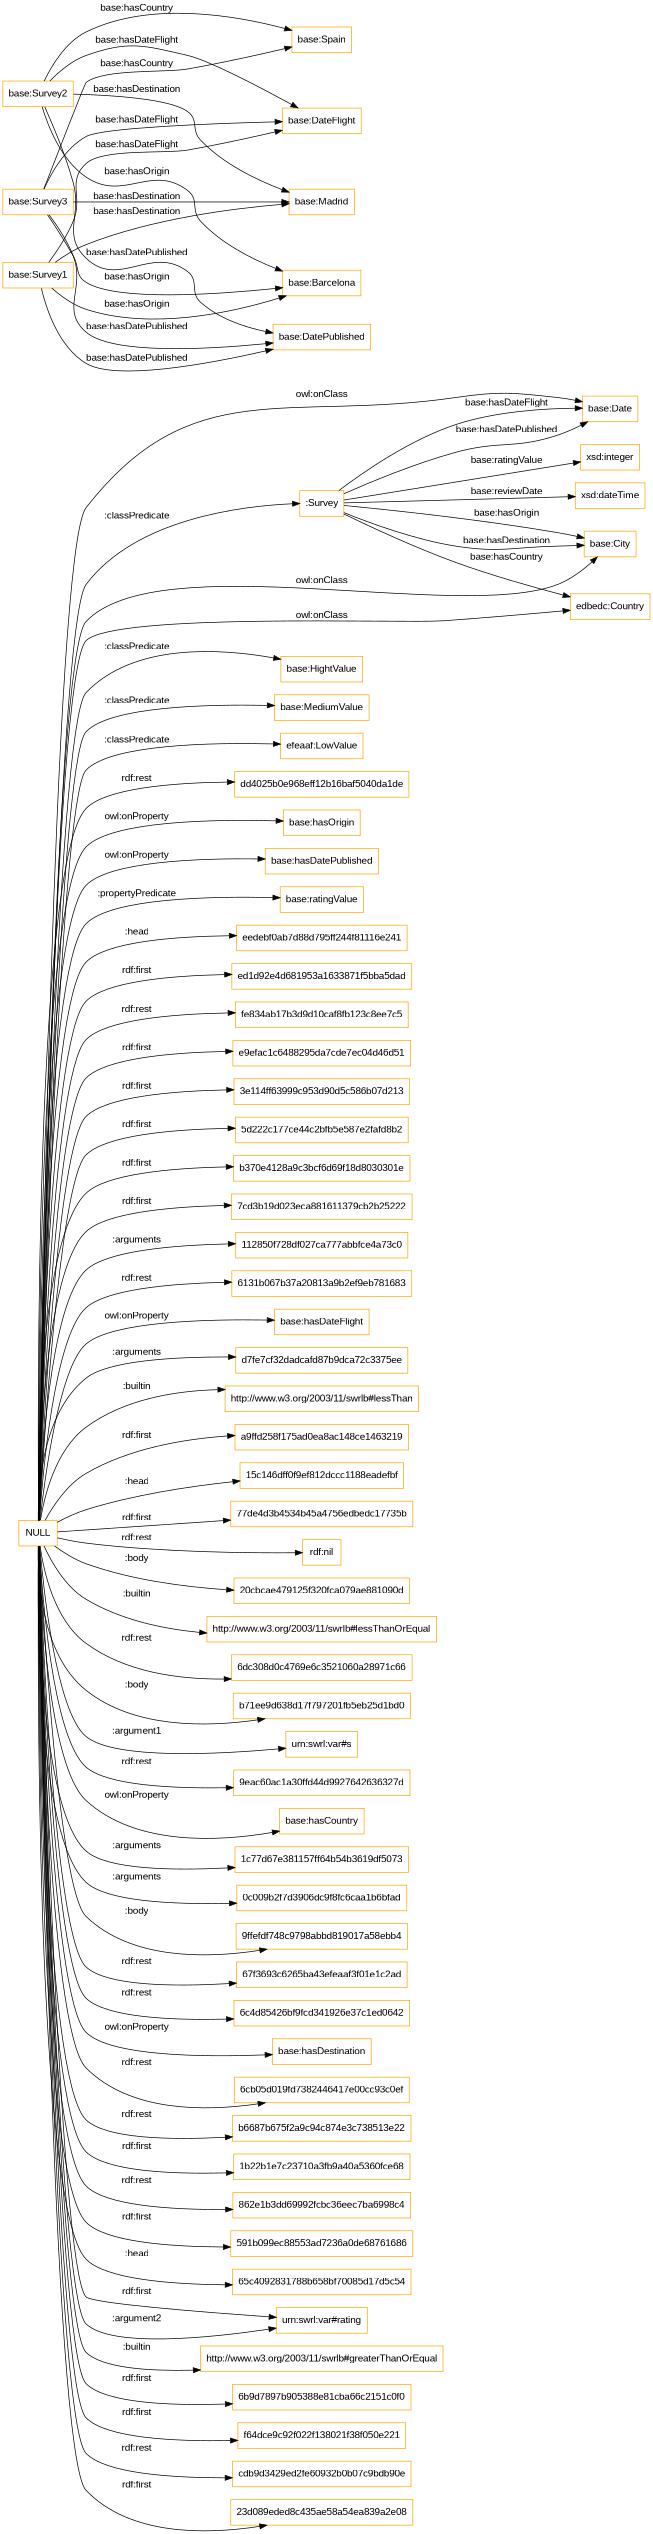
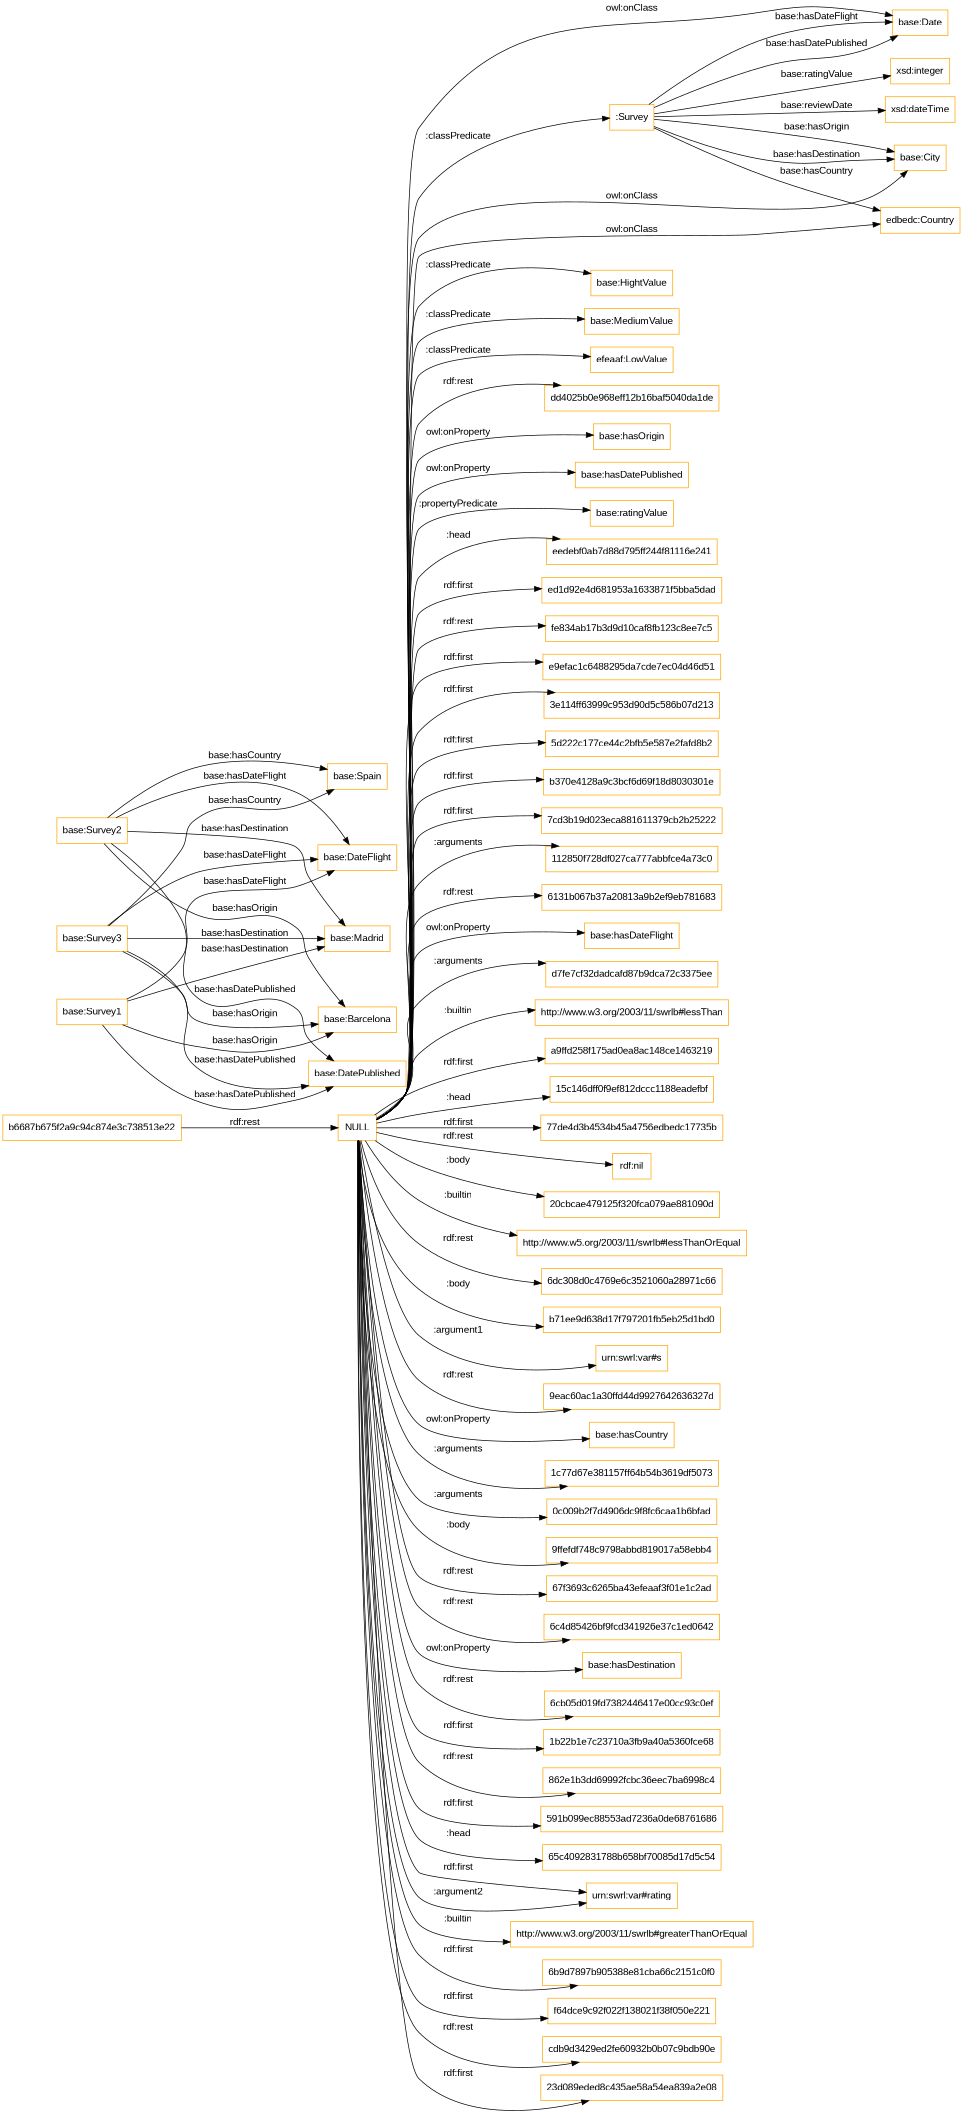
  digraph {
    fontname="Liberation Sans"
    rankdir=LR
    node [color=orange fontname="Liberation Sans" shape=rectangle]
    edge [fontname="Liberation Sans"]
    ":Survey"
    "base:City"
    n3 [label="edbedc:Country"]
    "base:Date"
    "xsd:integer"
    "xsd:dateTime"
    "base:Survey2"
    "base:DatePublished"
    "base:Spain"
    "base:Barcelona"
    "base:DateFlight"
    "base:Madrid"
    "base:Survey3"
    NULL
    "base:HightValue"
    "base:MediumValue"
    n17 [label="efeaaf:LowValue"]
    dd4025b0e968eff12b16baf5040da1de
    "base:hasOrigin"
    "base:hasDatePublished"
    "base:ratingValue"
    eedebf0ab7d88d795ff244f81116e241
    ed1d92e4d681953a1633871f5bba5dad
    fe834ab17b3d9d10caf8fb123c8ee7c5
    e9efac1c6488295da7cde7ec04d46d51
    "3e114ff63999c953d90d5c586b07d213"
    "5d222c177ce44c2bfb5e587e2fafd8b2"
    b370e4128a9c3bcf6d69f18d8030301e
    "7cd3b19d023eca881611379cb2b25222"
    "112850f728df027ca777abbfce4a73c0"
    "6131b067b37a20813a9b2ef9eb781683"
    "base:hasDateFlight"
    d7fe7cf32dadcafd87b9dca72c3375ee
    "http://www.w3.org/2003/11/swrlb#lessThan"
    a9ffd258f175ad0ea8ac148ce1463219
    "15c146dff0f9ef812dccc1188eadefbf"
    "77de4d3b4534b45a4756edbedc17735b"
    "rdf:nil"
    "20cbcae479125f320fca079ae881090d"
-   "http://www.w3.org/2003/11/swrlb#lessThanOrEqual"
+   "http://www.w3.org/2003/11/swrlb#lessThanOrEqual" [label="http://www.w5.org/2003/11/swrlb#lessThanOrEqual"]
    "6dc308d0c4769e6c3521060a28971c66"
    b71ee9d638d17f797201fb5eb25d1bd0
    "urn:swrl:var#s"
    "9eac60ac1a30ffd44d9927642636327d"
    "base:hasCountry"
    "1c77d67e381157ff64b54b3619df5073"
-   "0c009b2f7d3906dc9f8fc6caa1b6bfad"
+   "0c009b2f7d3906dc9f8fc6caa1b6bfad" [label="0c009b2f7d4906dc9f8fc6caa1b6bfad"]
    "9ffefdf748c9798abbd819017a58ebb4"
    "67f3693c6265ba43efeaaf3f01e1c2ad"
    "6c4d85426bf9fcd341926e37c1ed0642"
    "base:hasDestination"
    "6cb05d019fd7382446417e00cc93c0ef"
    b6687b675f2a9c94c874e3c738513e22
    "1b22b1e7c23710a3fb9a40a5360fce68"
    "862e1b3dd69992fcbc36eec7ba6998c4"
    "591b099ec88553ad7236a0de68761686"
    "65c4092831788b658bf70085d17d5c54"
    "urn:swrl:var#rating"
    "http://www.w3.org/2003/11/swrlb#greaterThanOrEqual"
    "6b9d7897b905388e81cba66c2151c0f0"
    f64dce9c92f022f138021f38f050e221
    cdb9d3429ed2fe60932b0b07c9bdb90e
    "23d089eded8c435ae58a54ea839a2e08"
    "base:Survey1"
    ":Survey" -> "base:City" [label="base:hasOrigin"]
    ":Survey" -> "base:City" [label="base:hasDestination"]
    ":Survey" -> n3 [label="base:hasCountry"]
    ":Survey" -> "base:Date" [label="base:hasDatePublished"]
    ":Survey" -> "base:Date" [label="base:hasDateFlight"]
    ":Survey" -> "xsd:integer" [label="base:ratingValue"]
    ":Survey" -> "xsd:dateTime" [label="base:reviewDate"]
    "base:Survey2" -> "base:DatePublished" [label="base:hasDatePublished"]
    "base:Survey2" -> "base:Spain" [label="base:hasCountry"]
    "base:Survey2" -> "base:Barcelona" [label="base:hasOrigin"]
    "base:Survey2" -> "base:DateFlight" [label="base:hasDateFlight"]
    "base:Survey2" -> "base:Madrid" [label="base:hasDestination"]
    "base:Survey3" -> "base:DatePublished" [label="base:hasDatePublished"]
    "base:Survey3" -> "base:Spain" [label="base:hasCountry"]
    "base:Survey3" -> "base:Barcelona" [label="base:hasOrigin"]
    "base:Survey3" -> "base:DateFlight" [label="base:hasDateFlight"]
    "base:Survey3" -> "base:Madrid" [label="base:hasDestination"]
    NULL -> ":Survey" [label=":classPredicate"]
    NULL -> "base:City" [label="owl:onClass"]
    NULL -> n3 [label="owl:onClass"]
    NULL -> "base:Date" [label="owl:onClass"]
    NULL -> "base:HightValue" [label=":classPredicate"]
    NULL -> "base:MediumValue" [label=":classPredicate"]
    NULL -> n17 [label=":classPredicate"]
    NULL -> dd4025b0e968eff12b16baf5040da1de [label="rdf:rest"]
    NULL -> "base:hasOrigin" [label="owl:onProperty"]
    NULL -> "base:hasDatePublished" [label="owl:onProperty"]
    NULL -> "base:ratingValue" [label=":propertyPredicate"]
    NULL -> eedebf0ab7d88d795ff244f81116e241 [label=":head"]
    NULL -> ed1d92e4d681953a1633871f5bba5dad [label="rdf:first"]
    NULL -> fe834ab17b3d9d10caf8fb123c8ee7c5 [label="rdf:rest"]
    NULL -> e9efac1c6488295da7cde7ec04d46d51 [label="rdf:first"]
    NULL -> "3e114ff63999c953d90d5c586b07d213" [label="rdf:first"]
    NULL -> "5d222c177ce44c2bfb5e587e2fafd8b2" [label="rdf:first"]
    NULL -> b370e4128a9c3bcf6d69f18d8030301e [label="rdf:first"]
    NULL -> "7cd3b19d023eca881611379cb2b25222" [label="rdf:first"]
    NULL -> "112850f728df027ca777abbfce4a73c0" [label=":arguments"]
    NULL -> "6131b067b37a20813a9b2ef9eb781683" [label="rdf:rest"]
    NULL -> "base:hasDateFlight" [label="owl:onProperty"]
    NULL -> d7fe7cf32dadcafd87b9dca72c3375ee [label=":arguments"]
    NULL -> "http://www.w3.org/2003/11/swrlb#lessThan" [label=":builtin"]
    NULL -> a9ffd258f175ad0ea8ac148ce1463219 [label="rdf:first"]
    NULL -> "15c146dff0f9ef812dccc1188eadefbf" [label=":head"]
    NULL -> "77de4d3b4534b45a4756edbedc17735b" [label="rdf:first"]
    NULL -> "rdf:nil" [label="rdf:rest"]
    NULL -> "20cbcae479125f320fca079ae881090d" [label=":body"]
    NULL -> "http://www.w3.org/2003/11/swrlb#lessThanOrEqual" [label=":builtin"]
    NULL -> "6dc308d0c4769e6c3521060a28971c66" [label="rdf:rest"]
    NULL -> b71ee9d638d17f797201fb5eb25d1bd0 [label=":body"]
    NULL -> "urn:swrl:var#s" [label=":argument1"]
    NULL -> "9eac60ac1a30ffd44d9927642636327d" [label="rdf:rest"]
    NULL -> "base:hasCountry" [label="owl:onProperty"]
    NULL -> "1c77d67e381157ff64b54b3619df5073" [label=":arguments"]
    NULL -> "0c009b2f7d3906dc9f8fc6caa1b6bfad" [label=":arguments"]
    NULL -> "9ffefdf748c9798abbd819017a58ebb4" [label=":body"]
    NULL -> "67f3693c6265ba43efeaaf3f01e1c2ad" [label="rdf:rest"]
    NULL -> "6c4d85426bf9fcd341926e37c1ed0642" [label="rdf:rest"]
    NULL -> "base:hasDestination" [label="owl:onProperty"]
    NULL -> "6cb05d019fd7382446417e00cc93c0ef" [label="rdf:rest"]
-   NULL -> b6687b675f2a9c94c874e3c738513e22 [label="rdf:rest"]
+   b6687b675f2a9c94c874e3c738513e22 -> NULL [label="rdf:rest"]
    NULL -> "1b22b1e7c23710a3fb9a40a5360fce68" [label="rdf:first"]
    NULL -> "862e1b3dd69992fcbc36eec7ba6998c4" [label="rdf:rest"]
    NULL -> "591b099ec88553ad7236a0de68761686" [label="rdf:first"]
    NULL -> "65c4092831788b658bf70085d17d5c54" [label=":head"]
    NULL -> "urn:swrl:var#rating" [label="rdf:first"]
    NULL -> "urn:swrl:var#rating" [label=":argument2"]
    NULL -> "http://www.w3.org/2003/11/swrlb#greaterThanOrEqual" [label=":builtin"]
    NULL -> "6b9d7897b905388e81cba66c2151c0f0" [label="rdf:first"]
    NULL -> f64dce9c92f022f138021f38f050e221 [label="rdf:first"]
    NULL -> cdb9d3429ed2fe60932b0b07c9bdb90e [label="rdf:rest"]
    NULL -> "23d089eded8c435ae58a54ea839a2e08" [label="rdf:first"]
    "base:Survey1" -> "base:DatePublished" [label="base:hasDatePublished"]
    "base:Survey1" -> "base:Barcelona" [label="base:hasOrigin"]
    "base:Survey1" -> "base:DateFlight" [label="base:hasDateFlight"]
    "base:Survey1" -> "base:Madrid" [label="base:hasDestination"]
  }
